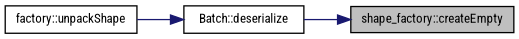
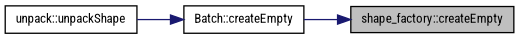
  digraph {
    fontname="Roboto Condensed"
    rankdir=RL
    node [color=black fontname="Roboto Condensed" fontsize=10 shape=record]
    edge [color=midnightblue dir=back fontname="Roboto Condensed" fontsize=10 labelfontname=Helvetica labelfontsize=10 style=solid]
    n1 [fillcolor=grey75 fontcolor=black height=0.2 label="shape_factory::createEmpty" style=filled width=0.4]
-   n2 [height=0.2 label="Batch::deserialize" width=0.4]
-   n3 [height=0.2 label="factory::unpackShape" width=0.4]
+   n2 [height=0.2 label="Batch::createEmpty" width=0.4]
+   n3 [height=0.2 label="unpack::unpackShape" width=0.4]
    n1 -> n2
    n2 -> n3
  }
